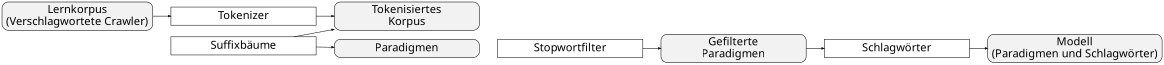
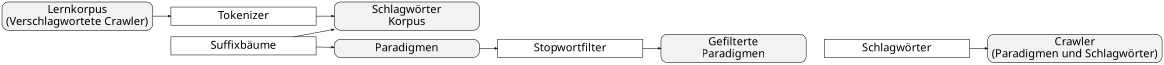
  digraph {
    fontname="Noto Sans"
    rankdir=LR
    node [fillcolor=gray95 fontname="Noto Sans" fontsize=22 shape=box style="filled, rounded"]
    edge [arrowsize=0.5 fontname="Noto Sans"]
    n1 [label="Lernkorpus\n(Verschlagwortete Crawler)" width=4]
    n2 [label=Tokenizer width=4 fillcolor="" style=""]
-   n3 [label="Tokenisiertes\nKorpus" width=4]
+   n3 [label="Schlagwörter\nKorpus" width=4]
    n4 [label="Suffixbäume" width=4 fillcolor="" style=""]
    n5 [label=Paradigmen width=4]
    n6 [label=Stopwortfilter width=4 fillcolor="" style=""]
    n7 [label="Gefilterte\nParadigmen" width=4]
    n8 [label="Schlagwörter" width=4 fillcolor="" style=""]
-   n9 [label="Modell\n(Paradigmen und Schlagwörter)" width=4]
+   n9 [label="Crawler\n(Paradigmen und Schlagwörter)" width=4]
    n1 -> n2
    n2 -> n3
    n4 -> n3
    n4 -> n5
+   n5 -> n6
    n6 -> n7
-   n7 -> n8
    n8 -> n9
  }
